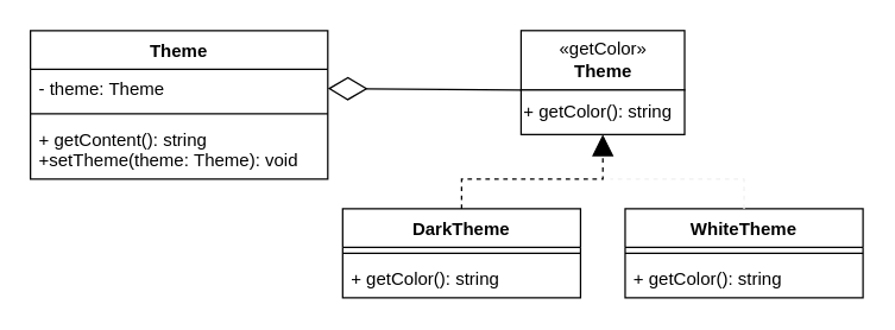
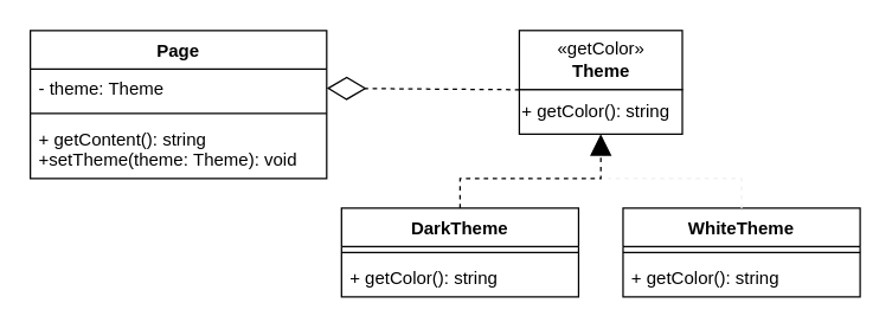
  <mxCell id="0" />
  <mxCell id="1" parent="0" />
- <mxCell id="2" value="Theme" style="swimlane;fontStyle=1;align=center;verticalAlign=top;childLayout=stackLayout;horizontal=1;startSize=26;horizontalStack=0;resizeParent=1;resizeParentMax=0;resizeLast=0;collapsible=1;marginBottom=0;" vertex="1" parent="1"><mxGeometry x="20" y="20" width="200" height="100" as="geometry" /></mxCell>
+ <mxCell id="2" value="Page" style="swimlane;fontStyle=1;align=center;verticalAlign=top;childLayout=stackLayout;horizontal=1;startSize=26;horizontalStack=0;resizeParent=1;resizeParentMax=0;resizeLast=0;collapsible=1;marginBottom=0;" vertex="1" parent="1"><mxGeometry x="20" y="20" width="200" height="100" as="geometry" /></mxCell>
  <mxCell id="3" value="- theme: Theme" style="text;strokeColor=none;fillColor=none;align=left;verticalAlign=top;spacingLeft=4;spacingRight=4;overflow=hidden;rotatable=0;points=[[0,0.5],[1,0.5]];portConstraint=eastwest;" vertex="1" parent="2"><mxGeometry y="26" width="200" height="26" as="geometry" /></mxCell>
  <mxCell id="4" value="" style="line;strokeWidth=1;fillColor=none;align=left;verticalAlign=middle;spacingTop=-1;spacingLeft=3;spacingRight=3;rotatable=0;labelPosition=right;points=[];portConstraint=eastwest;" vertex="1" parent="2"><mxGeometry y="52" width="200" height="8" as="geometry" /></mxCell>
  <mxCell id="5" value="+ getContent(): string&#10;+setTheme(theme: Theme): void" style="text;strokeColor=none;fillColor=none;align=left;verticalAlign=top;spacingLeft=4;spacingRight=4;overflow=hidden;rotatable=0;points=[[0,0.5],[1,0.5]];portConstraint=eastwest;" vertex="1" parent="2"><mxGeometry y="60" width="200" height="40" as="geometry" /></mxCell>
  <mxCell id="6" value="DarkTheme" style="swimlane;fontStyle=1;align=center;verticalAlign=top;childLayout=stackLayout;horizontal=1;startSize=26;horizontalStack=0;resizeParent=1;resizeParentMax=0;resizeLast=0;collapsible=1;marginBottom=0;" vertex="1" parent="1"><mxGeometry x="230" y="140" width="160" height="60" as="geometry" /></mxCell>
  <mxCell id="7" value="" style="line;strokeWidth=1;fillColor=none;align=left;verticalAlign=middle;spacingTop=-1;spacingLeft=3;spacingRight=3;rotatable=0;labelPosition=right;points=[];portConstraint=eastwest;" vertex="1" parent="6"><mxGeometry y="26" width="160" height="8" as="geometry" /></mxCell>
  <mxCell id="8" value="+ getColor(): string" style="text;strokeColor=none;fillColor=none;align=left;verticalAlign=top;spacingLeft=4;spacingRight=4;overflow=hidden;rotatable=0;points=[[0,0.5],[1,0.5]];portConstraint=eastwest;" vertex="1" parent="6"><mxGeometry y="34" width="160" height="26" as="geometry" /></mxCell>
  <mxCell id="9" value="" style="group" vertex="1" connectable="0" parent="1"><mxGeometry x="350" y="20" width="110" height="80" as="geometry" /></mxCell>
  <mxCell id="10" value="«getColor»&lt;br&gt;&lt;b&gt;Theme&lt;/b&gt;" style="html=1;" vertex="1" parent="9"><mxGeometry width="110" height="40" as="geometry" /></mxCell>
  <mxCell id="11" value="&lt;span&gt;+ getColor():&amp;nbsp;string&lt;/span&gt;" style="html=1;align=left;" vertex="1" parent="9"><mxGeometry y="40" width="110" height="30" as="geometry" /></mxCell>
  <mxCell id="12" value="WhiteTheme" style="swimlane;fontStyle=1;align=center;verticalAlign=top;childLayout=stackLayout;horizontal=1;startSize=26;horizontalStack=0;resizeParent=1;resizeParentMax=0;resizeLast=0;collapsible=1;marginBottom=0;" vertex="1" parent="1"><mxGeometry x="420" y="140" width="160" height="60" as="geometry" /></mxCell>
  <mxCell id="13" value="" style="line;strokeWidth=1;fillColor=none;align=left;verticalAlign=middle;spacingTop=-1;spacingLeft=3;spacingRight=3;rotatable=0;labelPosition=right;points=[];portConstraint=eastwest;" vertex="1" parent="12"><mxGeometry y="26" width="160" height="8" as="geometry" /></mxCell>
  <mxCell id="14" value="+ getColor(): string" style="text;strokeColor=none;fillColor=none;align=left;verticalAlign=top;spacingLeft=4;spacingRight=4;overflow=hidden;rotatable=0;points=[[0,0.5],[1,0.5]];portConstraint=eastwest;" vertex="1" parent="12"><mxGeometry y="34" width="160" height="26" as="geometry" /></mxCell>
- <mxCell id="15" value="" style="endArrow=diamondThin;endFill=0;endSize=24;html=1;entryX=1;entryY=0.5;entryDx=0;entryDy=0;exitX=0;exitY=1;exitDx=0;exitDy=0;" edge="1" parent="1" source="10" target="3"><mxGeometry width="160" relative="1" as="geometry"><mxPoint x="300" y="180" as="sourcePoint" /><mxPoint x="460" y="180" as="targetPoint" /></mxGeometry></mxCell>
+ <mxCell id="15" value="" style="endArrow=diamondThin;endFill=0;endSize=24;html=1;entryX=1;entryY=0.5;entryDx=0;entryDy=0;exitX=0;exitY=1;exitDx=0;exitDy=0;dashed=1;" edge="1" parent="1" source="10" target="3"><mxGeometry width="160" relative="1" as="geometry"><mxPoint x="300" y="180" as="sourcePoint" /><mxPoint x="460" y="180" as="targetPoint" /></mxGeometry></mxCell>
  <mxCell id="16" value="" style="endArrow=block;endFill=1;endSize=12;html=1;entryX=0.5;entryY=1;entryDx=0;entryDy=0;exitX=0.5;exitY=0;exitDx=0;exitDy=0;dashed=1;rounded=0;" edge="1" parent="1" source="6" target="11"><mxGeometry width="160" relative="1" as="geometry"><mxPoint x="300" y="180" as="sourcePoint" /><mxPoint x="460" y="180" as="targetPoint" /><Array as="points"><mxPoint x="310" y="120" /><mxPoint x="405" y="120" /></Array></mxGeometry></mxCell>
  <mxCell id="17" value="" style="endArrow=none;dashed=1;endFill=0;endSize=12;html=1;strokeColor=#f0f0f0;exitX=0.5;exitY=0;exitDx=0;exitDy=0;rounded=0;" edge="1" parent="1" source="12"><mxGeometry width="160" relative="1" as="geometry"><mxPoint x="300" y="180" as="sourcePoint" /><mxPoint x="410" y="120" as="targetPoint" /><Array as="points"><mxPoint x="500" y="120" /></Array></mxGeometry></mxCell>
